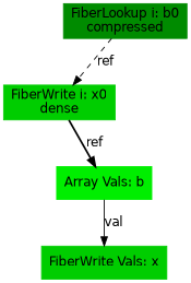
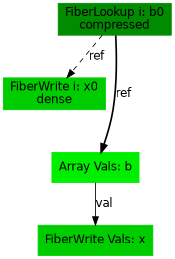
  digraph {
    fontname="DejaVu Sans"
    node [color=green3 fontname="DejaVu Sans" shape=box style=filled tensor=b type=fiberwrite]
    edge [fontname="DejaVu Sans"]
    n1 [color=green4 format=compressed index=i label="FiberLookup i: b0\ncompressed" root=true src=true type=fiberlookup]
    n2 [format=dense index=i label="FiberWrite i: x0\ndense" sink=true tensor=x]
    n3 [color=green2 label="Array Vals: b" type=arrayvals]
    n4 [label="FiberWrite Vals: x" sink=true tensor=x]
    n1 -> n2 [label=ref style=dashed type=crd]
-   n2 -> n3 [label=ref style=bold type=ref]
+   n1 -> n3 [label=ref style=bold type=ref]
    n3 -> n4 [label=val type=val]
  }
